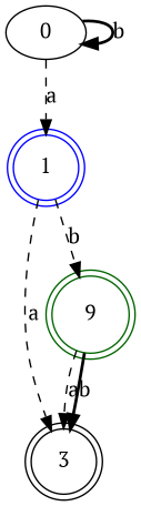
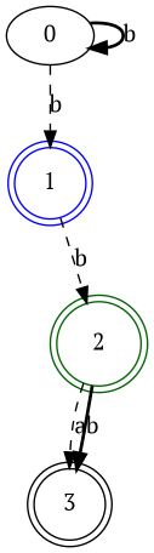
  digraph {
    fontname="PT Serif"
    node [color=black fontname="PT Serif" shape=doublecircle]
    edge [fontname="PT Serif" style=dashed]
    0 [shape=""]
    1 [color=blue]
    3
-   2 [color=darkgreen label=9]
+   2 [color=darkgreen]
    0 -> 0 [label=b style=bold]
-   0 -> 1 [label=a]
-   1 -> 3 [label=a]
+   0 -> 1 [label=b]
    1 -> 2 [label=b]
    2 -> 3 [label=a]
    2 -> 3 [label=b style=bold]
  }
